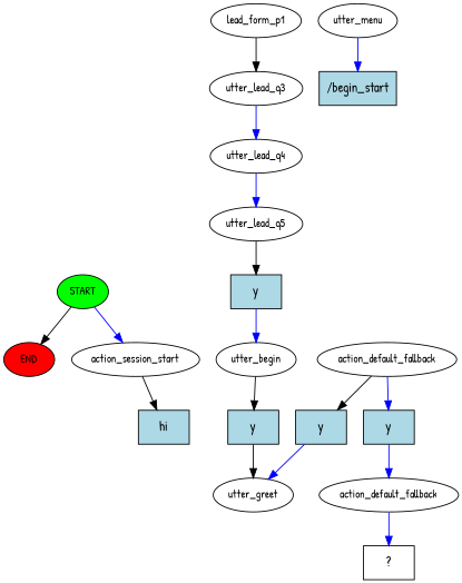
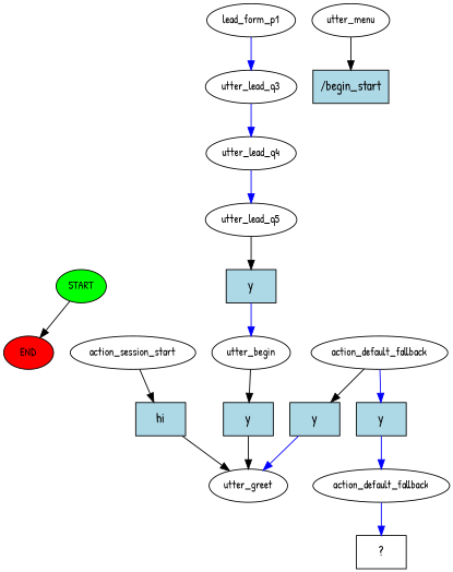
  digraph {
    fontname="Patrick Hand"
    node [fontname="Patrick Hand" fontsize=12]
    edge [color=blue fontname="Patrick Hand"]
    n1 [fillcolor=green label=START style=filled]
    n2 [fillcolor=red label=END style=filled]
    n3 [label=action_session_start]
    n4 [fillcolor=lightblue label=hi shape=rect style=filled fontsize=""]
    n5 [label=utter_greet]
    n6 [label=utter_menu]
    n7 [fillcolor=lightblue label="/begin_start" shape=rect style=filled fontsize=""]
    n8 [label=lead_form_p1]
    n9 [label=utter_lead_q3]
    n10 [label=action_default_fallback]
    n11 [fillcolor=lightblue label=y shape=rect style=filled fontsize=""]
    n12 [fillcolor=lightblue label=y shape=rect style=filled fontsize=""]
    n13 [label=utter_lead_q4]
    n14 [label=utter_lead_q5]
    n15 [fillcolor=lightblue label=y shape=rect style=filled fontsize=""]
    n16 [label=utter_begin]
    n17 [fillcolor=lightblue label=y shape=rect style=filled fontsize=""]
    n18 [label=action_default_fallback]
    n19 [label="  ?  " shape=rect fontsize=""]
    n1 -> n2 [color=black]
-   n1 -> n3
    n3 -> n4 [color=black]
-   n6 -> n7
-   n8 -> n9 [color=black]
+   n4 -> n5 [color=black]
+   n6 -> n7 [color=black]
+   n8 -> n9
    n9 -> n13
    n10 -> n11 [color=black]
    n10 -> n12
    n11 -> n5
    n12 -> n18
    n13 -> n14
    n14 -> n15 [color=black]
    n15 -> n16
    n16 -> n17 [color=black]
    n17 -> n5 [color=black]
    n18 -> n19
  }
